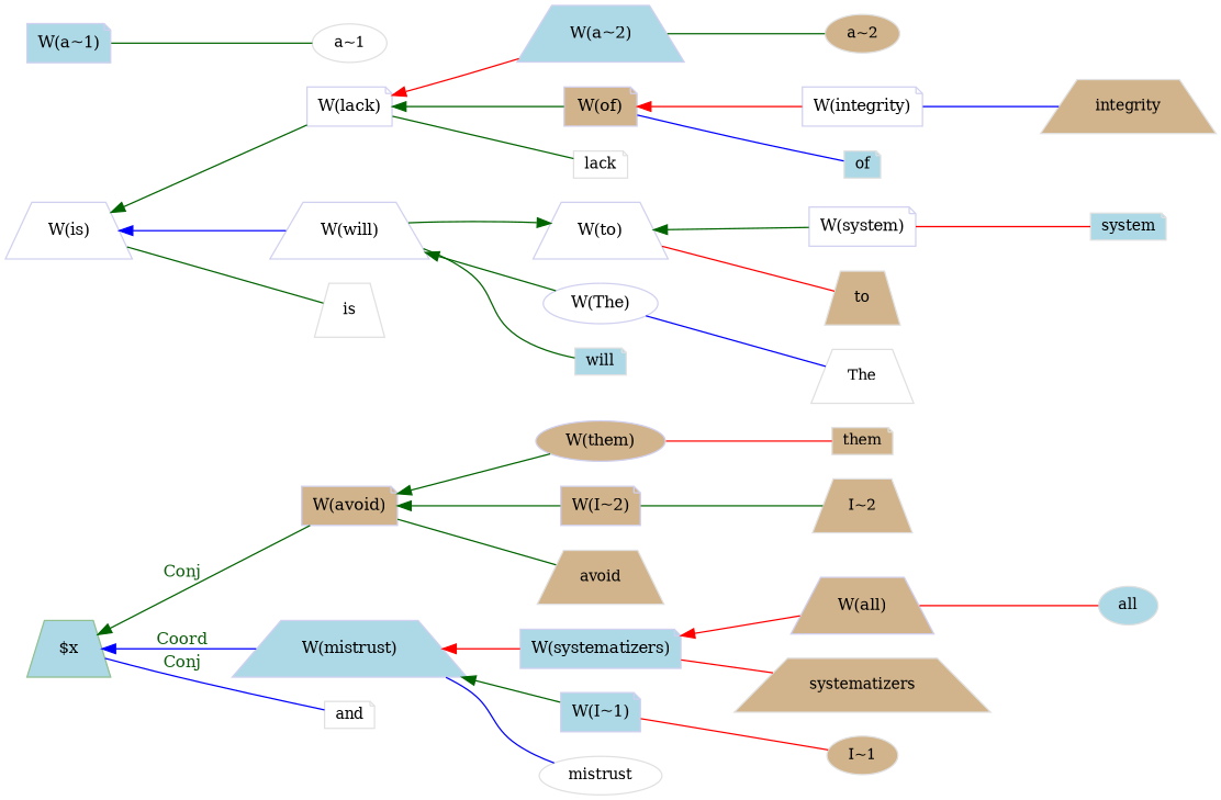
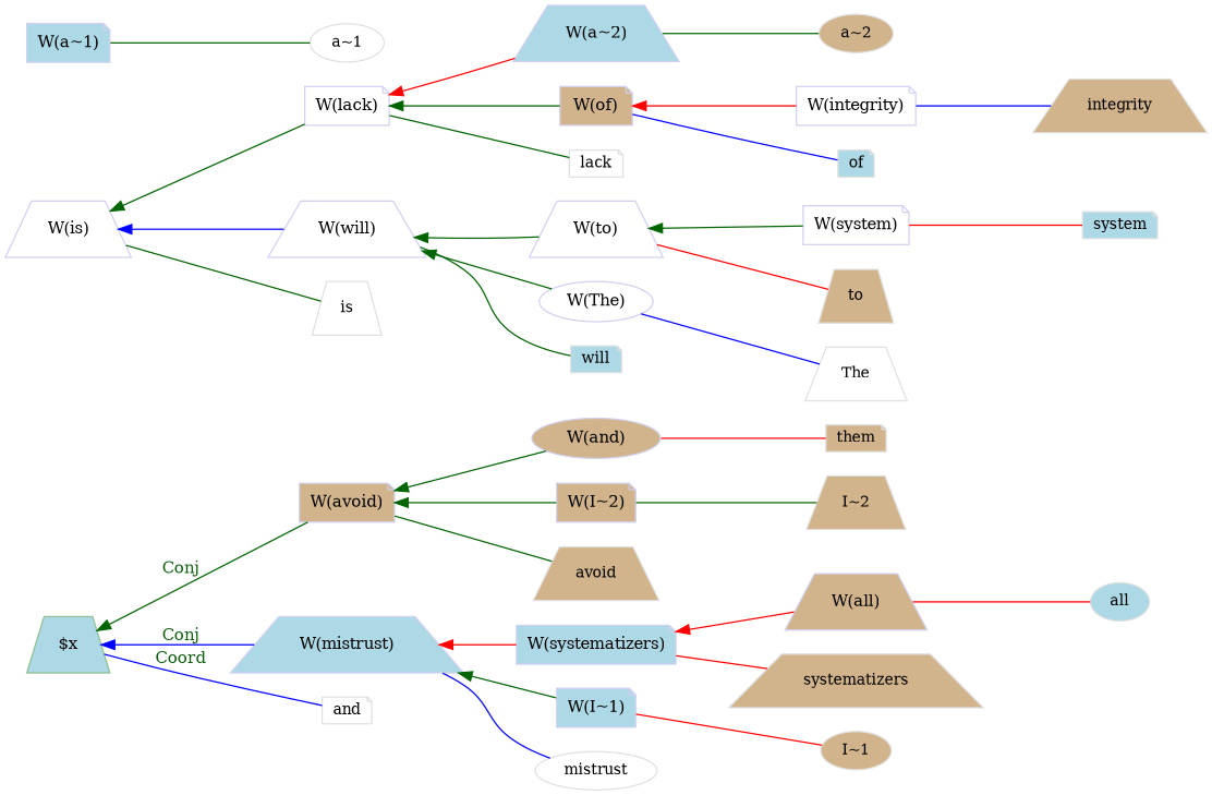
  digraph {
    rankdir=LR
    node [color="#e0e0e0" fillcolor=tan fontsize=12 shape=note style=filled]
    edge [color=darkgreen dir=none weight=1]
    n1 [color="#d0d0f0" fontcolor=black height=0.4 label="W(avoid)"]
-   n2 [color="#d0d0f0" fontcolor=black height=0.4 label="W(them)" shape=ellipse]
+   n2 [color="#d0d0f0" fontcolor=black height=0.4 label="W(and)" shape=ellipse]
    n3 [color="#d0d0f0" fontcolor=black height=0.4 label="W(I~2)"]
    avoid [fontsize=11 height=0.1 shape=trapezium width=0.1]
    them [fontsize=11 height=0.1 width=0.1]
    "I~2" [fontsize=11 height=0.1 shape=trapezium width=0.1]
    n7 [color="#d0d0f0" fillcolor=lightblue fontcolor=black height=0.4 label="W(systematizers)"]
    n8 [color="#d0d0f0" fontcolor=black height=0.4 label="W(all)" shape=trapezium]
    systematizers [fontsize=11 height=0.1 shape=trapezium width=0.1]
    all [fillcolor=lightblue fontsize=11 height=0.1 shape=ellipse width=0.1]
    n11 [color="#d0d0f0" fillcolor=white fontcolor=black height=0.4 label="W(lack)"]
    n12 [color="#d0d0f0" fillcolor=lightblue fontcolor=black height=0.4 label="W(a~2)" shape=trapezium]
    n13 [color="#d0d0f0" fontcolor=black height=0.4 label="W(of)"]
    lack [fillcolor=white fontsize=11 height=0.1 width=0.1]
    "a~2" [fontsize=11 height=0.1 shape=ellipse width=0.1]
    n16 [color="#d0d0f0" fillcolor=white fontcolor=black height=0.4 label="W(integrity)"]
    of [fillcolor=lightblue fontsize=11 height=0.1 width=0.1]
    n18 [color="#90c090" fillcolor=lightblue fontcolor=black height=0.4 label="$x" shape=trapezium]
    n19 [color="#d0d0f0" fillcolor=lightblue fontcolor=black height=0.4 label="W(mistrust)" shape=trapezium]
    and [fillcolor=white fontsize=11 height=0.1 width=0.1]
    n21 [color="#d0d0f0" fillcolor=lightblue fontcolor=black height=0.4 label="W(I~1)"]
    mistrust [fillcolor=white fontsize=11 height=0.1 shape=ellipse width=0.1]
    "I~1" [fontsize=11 height=0.1 shape=ellipse width=0.1]
    n24 [color="#d0d0f0" fillcolor=white fontcolor=black height=0.4 label="W(will)" shape=trapezium]
    n25 [color="#d0d0f0" fillcolor=white fontcolor=black height=0.4 label="W(to)" shape=trapezium]
    n26 [color="#d0d0f0" fillcolor=white fontcolor=black height=0.4 label="W(The)" shape=ellipse]
    will [fillcolor=lightblue fontsize=11 height=0.1 width=0.1]
    n28 [color="#d0d0f0" fillcolor=white fontcolor=black height=0.4 label="W(system)"]
    to [fontsize=11 height=0.1 shape=trapezium width=0.1]
    The [fillcolor=white fontsize=11 height=0.1 shape=trapezium width=0.1]
    system [fillcolor=lightblue fontsize=11 height=0.1 width=0.1]
    n32 [color="#d0d0f0" fillcolor=white fontcolor=black height=0.4 label="W(is)" shape=trapezium]
    is [fillcolor=white fontsize=11 height=0.1 shape=trapezium width=0.1]
    integrity [fontsize=11 height=0.1 shape=trapezium width=0.1]
    n35 [color="#d0d0f0" fillcolor=lightblue fontcolor=black height=0.4 label="W(a~1)"]
    "a~1" [fillcolor=white fontsize=11 height=0.1 shape=ellipse width=0.1]
    n1 -> n2 [dir=back fontcolor="#202090" fontsize=12 weight=2]
    n1 -> n3 [dir=back fontcolor="#202090" fontsize=12 weight=2]
    n1 -> avoid
    n2 -> them [color=red]
    n3 -> "I~2"
    n7 -> n8 [color=red dir=back fontcolor="#202090" fontsize=12 weight=2]
    n7 -> systematizers [color=red]
    n8 -> all [color=red]
    n11 -> n12 [color=red dir=back fontcolor="#202090" fontsize=12 weight=2]
    n11 -> n13 [dir=back fontcolor="#202090" fontsize=12 weight=2]
    n11 -> lack
    n12 -> "a~2"
    n13 -> n16 [color=red dir=back fontcolor="#202090" fontsize=12 weight=2]
    n13 -> of [color=blue]
    n16 -> integrity [color=blue]
    n18 -> n1 [dir=back fontcolor="#106010" fontsize=12 label=Conj weight=2]
-   n18 -> n19 [color=blue dir=back fontcolor="#106010" fontsize=12 label=Coord weight=2]
-   n18 -> and [color=blue fontcolor="#106010" fontsize=12 label=Conj weight=2]
+   n18 -> n19 [color=blue dir=back fontcolor="#106010" fontsize=12 label=Conj weight=2]
+   n18 -> and [color=blue fontcolor="#106010" fontsize=12 label=Coord weight=2]
    n19 -> n7 [color=red dir=back fontcolor="#202090" fontsize=12 weight=2]
    n19 -> n21 [dir=back fontcolor="#202090" fontsize=12 weight=2]
    n19 -> mistrust [color=blue]
    n21 -> "I~1" [color=red]
-   n25 -> n24 [dir=back fontcolor="#202090" fontsize=12 weight=2]
+   n24 -> n25 [dir=back fontcolor="#202090" fontsize=12 weight=2]
    n24 -> n26 [dir=back fontcolor="#202090" fontsize=12 weight=2]
    n24 -> will
    n25 -> n28 [dir=back fontcolor="#202090" fontsize=12 weight=2]
    n25 -> to [color=red]
    n26 -> The [color=blue]
    n28 -> system [color=red]
    n32 -> n11 [dir=back fontcolor="#202090" fontsize=12 weight=2]
    n32 -> n24 [color=blue dir=back fontcolor="#202090" fontsize=12 weight=2]
    n32 -> is
    n35 -> "a~1"
  }
